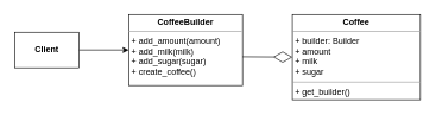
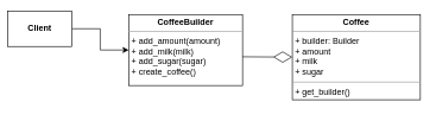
  <mxCell id="0" />
  <mxCell id="1" parent="0" />
  <mxCell id="2" value="&lt;p style=&quot;margin:0px;margin-top:4px;text-align:center;&quot;&gt;&lt;b&gt;CoffeeBuilder&lt;/b&gt;&lt;/p&gt;&lt;hr size=&quot;1&quot;&gt;&lt;p style=&quot;margin:0px;margin-left:4px;&quot;&gt;+ add_amount(amount)&lt;/p&gt;&lt;p style=&quot;margin:0px;margin-left:4px;&quot;&gt;+ add_milk(milk)&lt;/p&gt;&lt;p style=&quot;margin:0px;margin-left:4px;&quot;&gt;+ add_sugar(sugar)&lt;/p&gt;&lt;p style=&quot;margin:0px;margin-left:4px;&quot;&gt;+ create_coffee()&lt;/p&gt;" style="verticalAlign=top;align=left;overflow=fill;fontSize=12;fontFamily=Helvetica;html=1;whiteSpace=wrap;" parent="1" vertex="1"><mxGeometry x="180" y="20" width="160" height="100" as="geometry" /></mxCell>
  <mxCell id="3" value="&lt;p style=&quot;margin:0px;margin-top:4px;text-align:center;&quot;&gt;&lt;b&gt;Coffee&lt;/b&gt;&lt;/p&gt;&lt;hr size=&quot;1&quot;&gt;&lt;p style=&quot;margin:0px;margin-left:4px;&quot;&gt;+ builder: Builder&lt;/p&gt;&lt;p style=&quot;margin:0px;margin-left:4px;&quot;&gt;+ amount&lt;/p&gt;&lt;p style=&quot;margin:0px;margin-left:4px;&quot;&gt;+ milk&lt;/p&gt;&lt;p style=&quot;margin:0px;margin-left:4px;&quot;&gt;+ sugar&lt;/p&gt;&lt;hr size=&quot;1&quot;&gt;&lt;p style=&quot;margin:0px;margin-left:4px;&quot;&gt;&lt;span style=&quot;background-color: initial;&quot;&gt;+ get_builder()&lt;/span&gt;&lt;br&gt;&lt;/p&gt;&lt;p style=&quot;margin:0px;margin-left:4px;&quot;&gt;&lt;br&gt;&lt;/p&gt;" style="verticalAlign=top;align=left;overflow=fill;fontSize=12;fontFamily=Helvetica;html=1;whiteSpace=wrap;" parent="1" vertex="1"><mxGeometry x="410" y="20" width="180" height="120" as="geometry" /></mxCell>
  <mxCell id="4" style="edgeStyle=orthogonalEdgeStyle;rounded=0;orthogonalLoop=1;jettySize=auto;html=1;exitX=1;exitY=0.5;exitDx=0;exitDy=0;entryX=0;entryY=0.5;entryDx=0;entryDy=0;" parent="1" source="5" target="2" edge="1"><mxGeometry relative="1" as="geometry" /></mxCell>
- <mxCell id="5" value="Client" style="html=1;whiteSpace=wrap;fontStyle=1" parent="1" vertex="1"><mxGeometry x="20" y="45" width="90" height="50" as="geometry" /></mxCell>
+ <mxCell id="5" value="Client" style="html=1;whiteSpace=wrap;fontStyle=1" parent="1" vertex="1"><mxGeometry x="10" y="15" width="90" height="50" as="geometry" /></mxCell>
  <mxCell id="6" value="" style="endArrow=diamondThin;endFill=0;endSize=24;html=1;rounded=0;" parent="1" edge="1"><mxGeometry width="160" relative="1" as="geometry"><mxPoint x="340" y="79.5" as="sourcePoint" /><mxPoint x="410" y="80" as="targetPoint" /></mxGeometry></mxCell>
